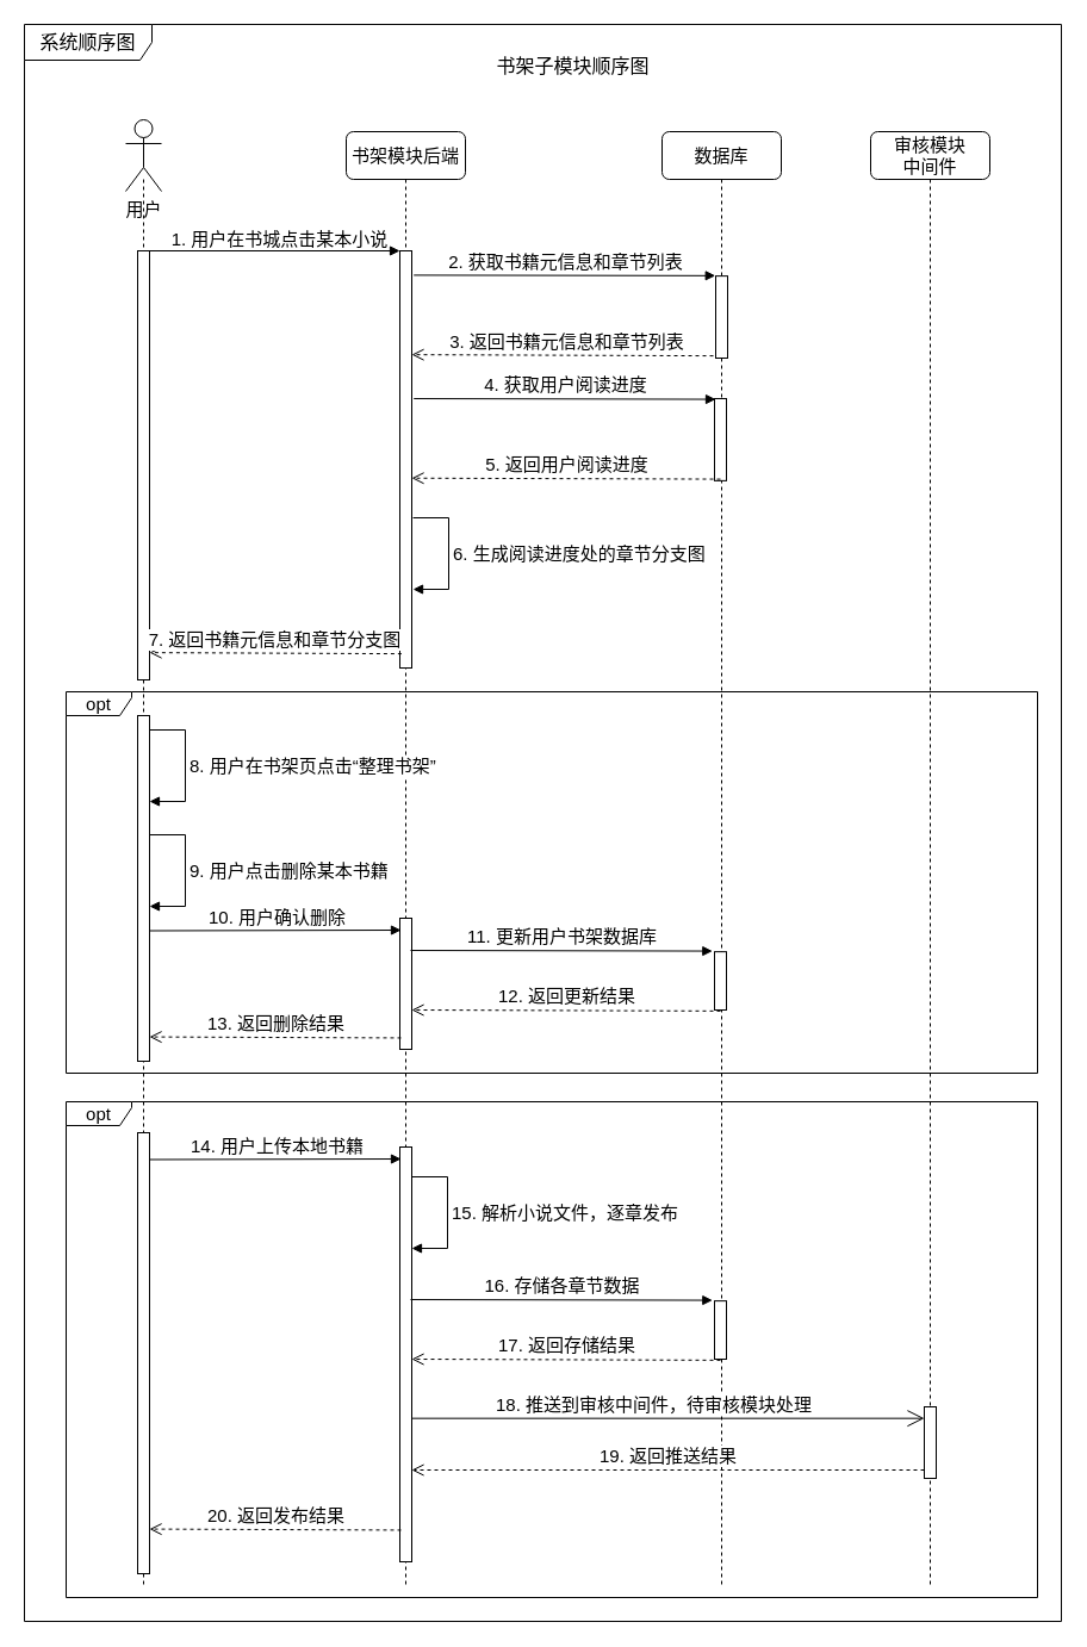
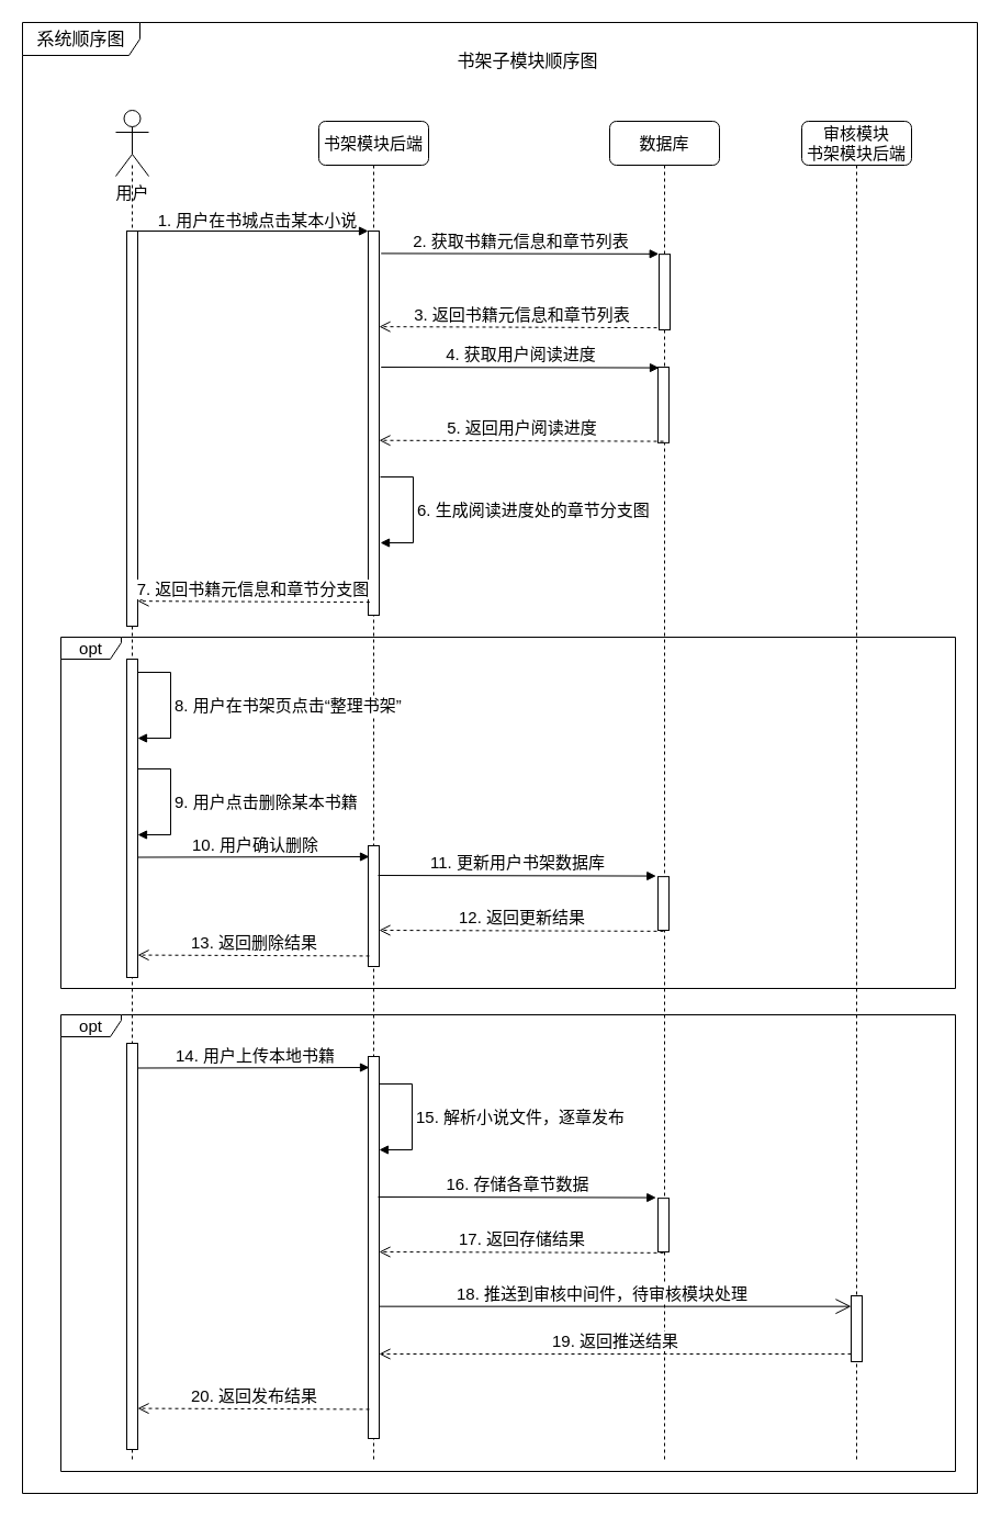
  <mxCell id="0" />
  <mxCell id="1" parent="0" />
  <mxCell id="2" value="书架子模块顺序图" style="text;html=1;align=center;verticalAlign=middle;resizable=0;points=[];autosize=1;strokeColor=none;fillColor=none;fontSize=16;" vertex="1" parent="1"><mxGeometry x="405" y="40" width="150" height="30" as="geometry" /></mxCell>
  <mxCell id="3" value="书架模块后端" style="shape=umlLifeline;perimeter=lifelinePerimeter;whiteSpace=wrap;html=1;container=1;collapsible=0;recursiveResize=0;outlineConnect=0;rounded=1;shadow=0;comic=0;labelBackgroundColor=none;strokeWidth=1;fontFamily=Verdana;fontSize=15;align=center;" vertex="1" parent="1"><mxGeometry x="290" y="110" width="100" height="1220" as="geometry" /></mxCell>
  <mxCell id="4" value="" style="html=1;points=[];perimeter=orthogonalPerimeter;rounded=0;shadow=0;comic=0;labelBackgroundColor=none;strokeWidth=1;fontFamily=Verdana;fontSize=15;align=center;" vertex="1" parent="3"><mxGeometry x="45" y="100" width="10" height="350" as="geometry" /></mxCell>
  <mxCell id="5" value="3. 返回书籍元信息和章节列表" style="html=1;verticalAlign=bottom;endArrow=open;dashed=1;endSize=8;curved=0;rounded=0;fontSize=15;exitX=0.402;exitY=0.973;exitDx=0;exitDy=0;exitPerimeter=0;" edge="1" parent="3" source="7"><mxGeometry x="-0.001" relative="1" as="geometry"><mxPoint x="221.5" y="187.13" as="sourcePoint" /><mxPoint x="55.002" y="187.13" as="targetPoint" /><mxPoint as="offset" /></mxGeometry></mxCell>
  <mxCell id="6" value="数据库" style="shape=umlLifeline;perimeter=lifelinePerimeter;whiteSpace=wrap;html=1;container=1;collapsible=0;recursiveResize=0;outlineConnect=0;rounded=1;shadow=0;comic=0;labelBackgroundColor=none;strokeWidth=1;fontFamily=Verdana;fontSize=15;align=center;" vertex="1" parent="1"><mxGeometry x="555" y="110" width="100" height="1220" as="geometry" /></mxCell>
  <mxCell id="7" value="" style="html=1;points=[];perimeter=orthogonalPerimeter;rounded=0;shadow=0;comic=0;labelBackgroundColor=none;strokeWidth=1;fontFamily=Verdana;fontSize=15;align=center;" vertex="1" parent="6"><mxGeometry x="45" y="121.13" width="10" height="68.87" as="geometry" /></mxCell>
  <mxCell id="8" value="" style="shape=umlLifeline;perimeter=lifelinePerimeter;whiteSpace=wrap;html=1;container=0;collapsible=0;recursiveResize=0;outlineConnect=0;rounded=1;shadow=0;comic=0;labelBackgroundColor=none;strokeWidth=1;fontFamily=Verdana;fontSize=15;align=center;size=0;" vertex="1" parent="1"><mxGeometry x="70" y="150" width="100" height="1180" as="geometry" /></mxCell>
  <mxCell id="9" value="" style="html=1;verticalAlign=bottom;endArrow=block;entryX=0;entryY=0;labelBackgroundColor=none;fontFamily=Verdana;fontSize=15;edgeStyle=elbowEdgeStyle;elbow=vertical;" edge="1" parent="1" source="11" target="4"><mxGeometry relative="1" as="geometry"><mxPoint x="260" y="220" as="sourcePoint" /></mxGeometry></mxCell>
  <mxCell id="10" value="1. 用户在书城点击某本小说" style="edgeLabel;html=1;align=center;verticalAlign=middle;resizable=0;points=[];fontSize=15;" vertex="1" connectable="0" parent="9"><mxGeometry x="-0.133" y="2" relative="1" as="geometry"><mxPoint x="17" y="-9" as="offset" /></mxGeometry></mxCell>
  <mxCell id="11" value="" style="html=1;points=[];perimeter=orthogonalPerimeter;rounded=0;shadow=0;comic=0;labelBackgroundColor=none;strokeWidth=1;fontFamily=Verdana;fontSize=15;align=center;" vertex="1" parent="1"><mxGeometry x="115" y="210" width="10" height="360" as="geometry" /></mxCell>
  <mxCell id="12" value="用户" style="shape=umlActor;verticalLabelPosition=bottom;verticalAlign=top;html=1;fontSize=15;" vertex="1" parent="1"><mxGeometry x="105" y="100" width="30" height="60" as="geometry" /></mxCell>
  <mxCell id="13" value="2. 获取书籍元信息和章节列表" style="html=1;verticalAlign=bottom;endArrow=block;curved=0;rounded=0;fontSize=15;exitX=0.972;exitY=0.491;exitDx=0;exitDy=0;exitPerimeter=0;entryX=-0.028;entryY=-0.004;entryDx=0;entryDy=0;entryPerimeter=0;" edge="1" parent="1" target="7"><mxGeometry x="0.003" width="80" relative="1" as="geometry"><mxPoint x="346.72" y="230.42" as="sourcePoint" /><mxPoint x="491.5" y="230.13" as="targetPoint" /><mxPoint as="offset" /></mxGeometry></mxCell>
  <mxCell id="14" value="系统顺序图" style="shape=umlFrame;whiteSpace=wrap;html=1;pointerEvents=0;width=107;height=30;fontSize=16;" vertex="1" parent="1"><mxGeometry x="20" y="20" width="870" height="1340" as="geometry" /></mxCell>
  <mxCell id="15" value="6. 生成阅读进度处的章节分支图" style="html=1;align=left;spacingLeft=2;endArrow=block;rounded=0;edgeStyle=orthogonalEdgeStyle;curved=0;rounded=0;fontSize=15;" edge="1" parent="1"><mxGeometry relative="1" as="geometry"><mxPoint x="346.04" y="434" as="sourcePoint" /><Array as="points"><mxPoint x="376.04" y="434" /><mxPoint x="376.04" y="494" /><mxPoint x="346.04" y="494" /></Array><mxPoint x="346.04" y="494" as="targetPoint" /></mxGeometry></mxCell>
  <mxCell id="16" value="" style="html=1;points=[];perimeter=orthogonalPerimeter;rounded=0;shadow=0;comic=0;labelBackgroundColor=none;strokeWidth=1;fontFamily=Verdana;fontSize=15;align=center;" vertex="1" parent="1"><mxGeometry x="599" y="334" width="10" height="68.87" as="geometry" /></mxCell>
  <mxCell id="17" value="5. 返回用户阅读进度" style="html=1;verticalAlign=bottom;endArrow=open;dashed=1;endSize=8;curved=0;rounded=0;fontSize=15;exitX=0.402;exitY=0.973;exitDx=0;exitDy=0;exitPerimeter=0;" edge="1" parent="1"><mxGeometry x="-0.002" relative="1" as="geometry"><mxPoint x="604" y="401.58" as="sourcePoint" /><mxPoint x="345.002" y="400.71" as="targetPoint" /><mxPoint as="offset" /></mxGeometry></mxCell>
  <mxCell id="18" value="4. 获取用户阅读进度" style="html=1;verticalAlign=bottom;endArrow=block;curved=0;rounded=0;fontSize=15;exitX=0.972;exitY=0.491;exitDx=0;exitDy=0;exitPerimeter=0;entryX=-0.028;entryY=-0.004;entryDx=0;entryDy=0;entryPerimeter=0;" edge="1" parent="1"><mxGeometry x="0.003" width="80" relative="1" as="geometry"><mxPoint x="346.72" y="334" as="sourcePoint" /><mxPoint x="600" y="334.58" as="targetPoint" /><mxPoint as="offset" /></mxGeometry></mxCell>
  <mxCell id="19" value="7. 返回书籍元信息和章节分支图" style="html=1;verticalAlign=bottom;endArrow=open;dashed=1;endSize=8;curved=0;rounded=0;fontSize=15;exitX=0.14;exitY=0.966;exitDx=0;exitDy=0;exitPerimeter=0;" edge="1" parent="1" source="4"><mxGeometry x="-0.001" relative="1" as="geometry"><mxPoint x="384" y="548" as="sourcePoint" /><mxPoint x="125.002" y="547.13" as="targetPoint" /><mxPoint as="offset" /></mxGeometry></mxCell>
  <mxCell id="20" value="" style="html=1;points=[];perimeter=orthogonalPerimeter;rounded=0;shadow=0;comic=0;labelBackgroundColor=none;strokeWidth=1;fontFamily=Verdana;fontSize=15;align=center;" vertex="1" parent="1"><mxGeometry x="115" y="600" width="10" height="290" as="geometry" /></mxCell>
  <mxCell id="21" value="" style="html=1;points=[];perimeter=orthogonalPerimeter;rounded=0;shadow=0;comic=0;labelBackgroundColor=none;strokeWidth=1;fontFamily=Verdana;fontSize=15;align=center;" vertex="1" parent="1"><mxGeometry x="335" y="770" width="10" height="110" as="geometry" /></mxCell>
  <mxCell id="22" value="" style="html=1;points=[];perimeter=orthogonalPerimeter;rounded=0;shadow=0;comic=0;labelBackgroundColor=none;strokeWidth=1;fontFamily=Verdana;fontSize=15;align=center;" vertex="1" parent="1"><mxGeometry x="599" y="798.13" width="10" height="48.87" as="geometry" /></mxCell>
  <mxCell id="23" value="11. 更新用户书架数据库" style="html=1;verticalAlign=bottom;endArrow=block;curved=0;rounded=0;fontSize=15;exitX=0.972;exitY=0.491;exitDx=0;exitDy=0;exitPerimeter=0;entryX=-0.028;entryY=-0.004;entryDx=0;entryDy=0;entryPerimeter=0;" edge="1" parent="1"><mxGeometry x="0.003" width="80" relative="1" as="geometry"><mxPoint x="344" y="797" as="sourcePoint" /><mxPoint x="597.28" y="797.58" as="targetPoint" /><mxPoint as="offset" /></mxGeometry></mxCell>
  <mxCell id="24" value="" style="html=1;verticalAlign=bottom;endArrow=block;entryX=0.102;entryY=0.02;labelBackgroundColor=none;fontFamily=Verdana;fontSize=15;edgeStyle=elbowEdgeStyle;elbow=vertical;exitX=0.993;exitY=0.052;exitDx=0;exitDy=0;exitPerimeter=0;entryDx=0;entryDy=0;entryPerimeter=0;" edge="1" parent="1"><mxGeometry relative="1" as="geometry"><mxPoint x="125" y="780.5" as="sourcePoint" /><mxPoint x="336" y="779.5" as="targetPoint" /></mxGeometry></mxCell>
  <mxCell id="25" value="10. 用户确认删除" style="edgeLabel;html=1;align=center;verticalAlign=middle;resizable=0;points=[];fontSize=15;" vertex="1" connectable="0" parent="24"><mxGeometry x="-0.133" y="2" relative="1" as="geometry"><mxPoint x="15" y="-10" as="offset" /></mxGeometry></mxCell>
  <mxCell id="26" value="&lt;span style=&quot;text-align: center;&quot;&gt;9. 用户点击删除某本书籍&lt;/span&gt;" style="html=1;align=left;spacingLeft=2;endArrow=block;rounded=0;edgeStyle=orthogonalEdgeStyle;curved=0;rounded=0;fontSize=15;" edge="1" parent="1"><mxGeometry x="-0.001" relative="1" as="geometry"><mxPoint x="125.01" y="700.02" as="sourcePoint" /><Array as="points"><mxPoint x="155.01" y="700.02" /><mxPoint x="155.01" y="760.02" /><mxPoint x="125.01" y="760.02" /></Array><mxPoint x="125.01" y="760.02" as="targetPoint" /><mxPoint as="offset" /></mxGeometry></mxCell>
  <mxCell id="27" value="&lt;span style=&quot;text-align: center;&quot;&gt;8. 用户在书架页点击“整理书架”&lt;/span&gt;" style="html=1;align=left;spacingLeft=2;endArrow=block;rounded=0;edgeStyle=orthogonalEdgeStyle;curved=0;rounded=0;fontSize=15;" edge="1" parent="1"><mxGeometry x="-0.001" relative="1" as="geometry"><mxPoint x="125" y="612" as="sourcePoint" /><Array as="points"><mxPoint x="155" y="612" /><mxPoint x="155" y="672" /><mxPoint x="125" y="672" /></Array><mxPoint x="125" y="672" as="targetPoint" /><mxPoint as="offset" /></mxGeometry></mxCell>
  <mxCell id="28" value="12. 返回更新结果" style="html=1;verticalAlign=bottom;endArrow=open;dashed=1;endSize=8;curved=0;rounded=0;fontSize=15;exitX=0.402;exitY=0.973;exitDx=0;exitDy=0;exitPerimeter=0;" edge="1" parent="1"><mxGeometry x="-0.004" relative="1" as="geometry"><mxPoint x="604" y="847.87" as="sourcePoint" /><mxPoint x="345.002" y="847" as="targetPoint" /><mxPoint as="offset" /></mxGeometry></mxCell>
  <mxCell id="29" value="13. 返回删除结果" style="html=1;verticalAlign=bottom;endArrow=open;dashed=1;endSize=8;curved=0;rounded=0;fontSize=15;exitX=0.14;exitY=0.966;exitDx=0;exitDy=0;exitPerimeter=0;" edge="1" parent="1"><mxGeometry x="0.0" relative="1" as="geometry"><mxPoint x="336" y="870.44" as="sourcePoint" /><mxPoint x="125.002" y="869.57" as="targetPoint" /><mxPoint as="offset" /></mxGeometry></mxCell>
  <mxCell id="30" value="opt" style="shape=umlFrame;whiteSpace=wrap;html=1;pointerEvents=0;width=55;height=20;fontSize=15;" vertex="1" parent="1"><mxGeometry x="55" y="580" width="815" height="320" as="geometry" /></mxCell>
  <mxCell id="31" value="" style="html=1;points=[];perimeter=orthogonalPerimeter;rounded=0;shadow=0;comic=0;labelBackgroundColor=none;strokeWidth=1;fontFamily=Verdana;fontSize=15;align=center;" vertex="1" parent="1"><mxGeometry x="115" y="950" width="10" height="370" as="geometry" /></mxCell>
  <mxCell id="32" value="" style="html=1;points=[];perimeter=orthogonalPerimeter;rounded=0;shadow=0;comic=0;labelBackgroundColor=none;strokeWidth=1;fontFamily=Verdana;fontSize=15;align=center;" vertex="1" parent="1"><mxGeometry x="335" y="962" width="10" height="348" as="geometry" /></mxCell>
  <mxCell id="33" value="" style="html=1;points=[];perimeter=orthogonalPerimeter;rounded=0;shadow=0;comic=0;labelBackgroundColor=none;strokeWidth=1;fontFamily=Verdana;fontSize=15;align=center;" vertex="1" parent="1"><mxGeometry x="599" y="1091.13" width="10" height="48.87" as="geometry" /></mxCell>
  <mxCell id="34" value="16. 存储各章节数据" style="html=1;verticalAlign=bottom;endArrow=block;curved=0;rounded=0;fontSize=15;exitX=0.972;exitY=0.491;exitDx=0;exitDy=0;exitPerimeter=0;entryX=-0.028;entryY=-0.004;entryDx=0;entryDy=0;entryPerimeter=0;" edge="1" parent="1"><mxGeometry x="0.003" width="80" relative="1" as="geometry"><mxPoint x="344" y="1090" as="sourcePoint" /><mxPoint x="597.28" y="1090.58" as="targetPoint" /><mxPoint as="offset" /></mxGeometry></mxCell>
  <mxCell id="35" value="" style="html=1;verticalAlign=bottom;endArrow=block;entryX=0.102;entryY=0.02;labelBackgroundColor=none;fontFamily=Verdana;fontSize=15;edgeStyle=elbowEdgeStyle;elbow=vertical;exitX=0.993;exitY=0.052;exitDx=0;exitDy=0;exitPerimeter=0;entryDx=0;entryDy=0;entryPerimeter=0;" edge="1" parent="1"><mxGeometry relative="1" as="geometry"><mxPoint x="125" y="972.5" as="sourcePoint" /><mxPoint x="336" y="971.5" as="targetPoint" /></mxGeometry></mxCell>
  <mxCell id="36" value="14. 用户上传本地书籍" style="edgeLabel;html=1;align=center;verticalAlign=middle;resizable=0;points=[];fontSize=15;" vertex="1" connectable="0" parent="35"><mxGeometry x="-0.133" y="2" relative="1" as="geometry"><mxPoint x="15" y="-10" as="offset" /></mxGeometry></mxCell>
  <mxCell id="37" value="17. 返回存储结果" style="html=1;verticalAlign=bottom;endArrow=open;dashed=1;endSize=8;curved=0;rounded=0;fontSize=15;exitX=0.402;exitY=0.973;exitDx=0;exitDy=0;exitPerimeter=0;" edge="1" parent="1"><mxGeometry x="-0.002" relative="1" as="geometry"><mxPoint x="604" y="1140.87" as="sourcePoint" /><mxPoint x="345.002" y="1140" as="targetPoint" /><mxPoint as="offset" /></mxGeometry></mxCell>
  <mxCell id="38" value="20. 返回发布结果" style="html=1;verticalAlign=bottom;endArrow=open;dashed=1;endSize=8;curved=0;rounded=0;fontSize=15;exitX=0.14;exitY=0.966;exitDx=0;exitDy=0;exitPerimeter=0;" edge="1" parent="1"><mxGeometry x="-0.001" relative="1" as="geometry"><mxPoint x="336" y="1283.44" as="sourcePoint" /><mxPoint x="125.002" y="1282.57" as="targetPoint" /><mxPoint as="offset" /></mxGeometry></mxCell>
- <mxCell id="39" value="审核模块&lt;div&gt;中间件&lt;/div&gt;" style="shape=umlLifeline;perimeter=lifelinePerimeter;whiteSpace=wrap;html=1;container=1;collapsible=0;recursiveResize=0;outlineConnect=0;rounded=1;shadow=0;comic=0;labelBackgroundColor=none;strokeWidth=1;fontFamily=Verdana;fontSize=15;align=center;" vertex="1" parent="1"><mxGeometry x="730" y="110" width="100" height="1220" as="geometry" /></mxCell>
+ <mxCell id="39" value="审核模块&lt;div&gt;书架模块后端&lt;/div&gt;" style="shape=umlLifeline;perimeter=lifelinePerimeter;whiteSpace=wrap;html=1;container=1;collapsible=0;recursiveResize=0;outlineConnect=0;rounded=1;shadow=0;comic=0;labelBackgroundColor=none;strokeWidth=1;fontFamily=Verdana;fontSize=15;align=center;" vertex="1" parent="1"><mxGeometry x="730" y="110" width="100" height="1220" as="geometry" /></mxCell>
  <mxCell id="40" value="" style="html=1;points=[[0,0,0,0,5],[0,1,0,0,-5],[1,0,0,0,5],[1,1,0,0,-5]];perimeter=orthogonalPerimeter;outlineConnect=0;targetShapes=umlLifeline;portConstraint=eastwest;newEdgeStyle={&quot;curved&quot;:0,&quot;rounded&quot;:0};" vertex="1" parent="39"><mxGeometry x="45" y="1070" width="10" height="60" as="geometry" /></mxCell>
  <mxCell id="41" value="&lt;div style=&quot;text-align: center;&quot;&gt;&lt;span style=&quot;background-color: light-dark(#ffffff, var(--ge-dark-color, #121212)); color: light-dark(rgb(0, 0, 0), rgb(255, 255, 255));&quot;&gt;15. 解析小说文件，逐章发布&lt;/span&gt;&lt;/div&gt;" style="html=1;align=left;spacingLeft=2;endArrow=block;rounded=0;edgeStyle=orthogonalEdgeStyle;curved=0;rounded=0;fontSize=15;" edge="1" parent="1"><mxGeometry x="-0.001" relative="1" as="geometry"><mxPoint x="345" y="987" as="sourcePoint" /><Array as="points"><mxPoint x="375" y="987" /><mxPoint x="375" y="1047" /><mxPoint x="345" y="1047" /></Array><mxPoint x="345" y="1047" as="targetPoint" /><mxPoint as="offset" /></mxGeometry></mxCell>
  <mxCell id="42" value="" style="endArrow=open;endFill=1;endSize=12;html=1;rounded=0;" edge="1" parent="1" target="40"><mxGeometry width="160" relative="1" as="geometry"><mxPoint x="345" y="1189.66" as="sourcePoint" /><mxPoint x="640" y="1190" as="targetPoint" /></mxGeometry></mxCell>
  <mxCell id="43" value="18. 推送到审核中间件，待审核模块处理" style="edgeLabel;html=1;align=center;verticalAlign=middle;resizable=0;points=[];fontSize=15;" vertex="1" connectable="0" parent="42"><mxGeometry x="-0.279" relative="1" as="geometry"><mxPoint x="47" y="-12" as="offset" /></mxGeometry></mxCell>
  <mxCell id="44" value="19. 返回推送结果" style="html=1;verticalAlign=bottom;endArrow=open;dashed=1;endSize=8;curved=0;rounded=0;fontSize=15;" edge="1" parent="1" source="40"><mxGeometry x="-0.002" relative="1" as="geometry"><mxPoint x="604" y="1233.87" as="sourcePoint" /><mxPoint x="345.002" y="1233" as="targetPoint" /><mxPoint as="offset" /></mxGeometry></mxCell>
  <mxCell id="45" value="opt" style="shape=umlFrame;whiteSpace=wrap;html=1;pointerEvents=0;width=55;height=20;fontSize=15;" vertex="1" parent="1"><mxGeometry x="55" y="924" width="815" height="416" as="geometry" /></mxCell>
